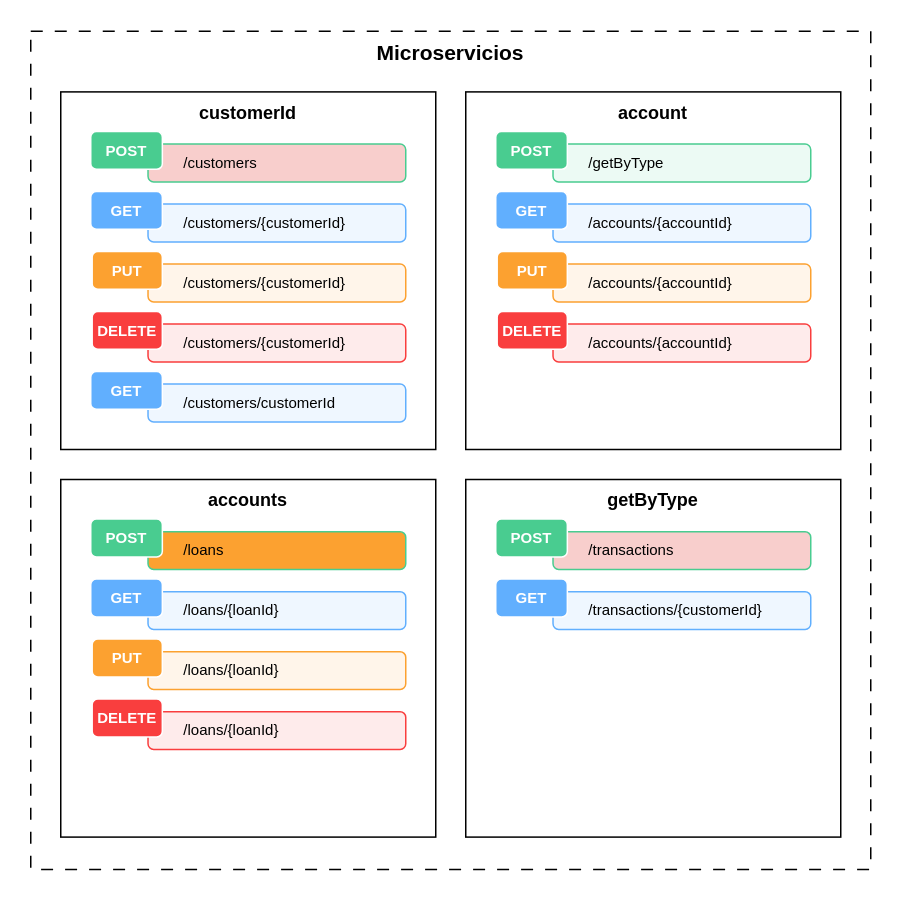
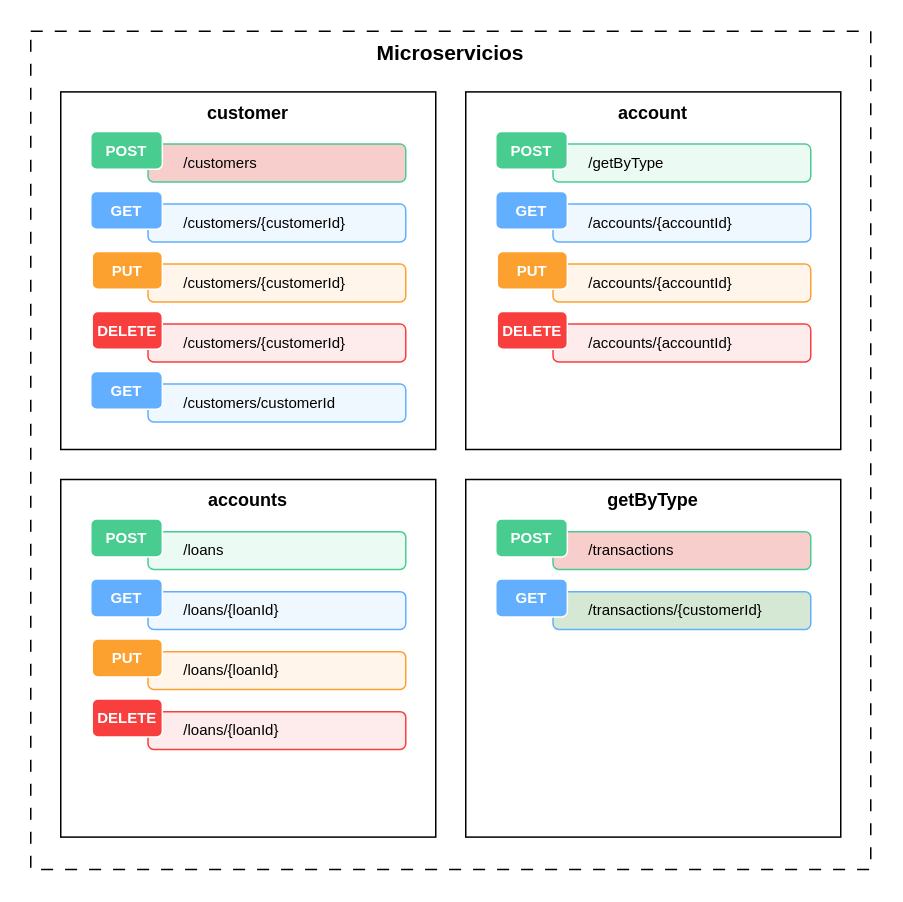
  <mxCell id="0" />
  <mxCell id="1" parent="0" />
- <mxCell id="2" value="customerId" style="rounded=0;whiteSpace=wrap;html=1;verticalAlign=top;fontStyle=1;fillColor=none;" vertex="1" parent="1"><mxGeometry x="40" y="60.6" width="250" height="238.4" as="geometry" /></mxCell>
+ <mxCell id="2" value="customer" style="rounded=0;whiteSpace=wrap;html=1;verticalAlign=top;fontStyle=1;fillColor=none;" vertex="1" parent="1"><mxGeometry x="40" y="60.6" width="250" height="238.4" as="geometry" /></mxCell>
  <mxCell id="3" value="Microservicios" style="rounded=0;whiteSpace=wrap;html=1;dashed=1;dashPattern=8 8;verticalAlign=top;fontStyle=1;fontSize=14;fillColor=none;" vertex="1" parent="1"><mxGeometry x="20" y="20.1" width="560" height="558.9" as="geometry" /></mxCell>
  <mxCell id="4" value="&lt;span style=&quot;white-space: pre;&quot;&gt;&#09;&lt;/span&gt;/customers" style="rounded=1;verticalAlign=middle;fontStyle=0;fillColor=#f8cecc;fontSize=10;strokeColor=#49CC90;fontColor=#000000;html=1;whiteSpace=wrap;align=left;" vertex="1" parent="1"><mxGeometry x="98.182" y="95.4" width="171.818" height="25.2" as="geometry" /></mxCell>
  <mxCell id="5" value="POST" style="rounded=1;verticalAlign=middle;fontStyle=1;fillColor=#49cc90;fontSize=10;strokeColor=#ffffff;fontColor=#FFFFFF;html=1;whiteSpace=wrap;" vertex="1" parent="1"><mxGeometry x="60" y="87" width="47.727" height="25.2" as="geometry" /></mxCell>
  <mxCell id="6" value="&lt;span style=&quot;white-space: pre;&quot;&gt;&#09;&lt;/span&gt;/customers/{customerId}" style="rounded=1;verticalAlign=middle;fontStyle=0;fillColor=#eff7ff;fontSize=10;strokeColor=#61AFFE;fontColor=#000000;html=1;whiteSpace=wrap;align=left;" vertex="1" parent="1"><mxGeometry x="98.182" y="135.4" width="171.818" height="25.2" as="geometry" /></mxCell>
  <mxCell id="7" value="GET" style="rounded=1;verticalAlign=middle;fontStyle=1;fillColor=#61affe;fontSize=10;strokeColor=#ffffff;fontColor=#FFFFFF;html=1;whiteSpace=wrap;" vertex="1" parent="1"><mxGeometry x="60" y="127" width="47.727" height="25.2" as="geometry" /></mxCell>
  <mxCell id="8" value="&lt;span style=&quot;white-space: pre;&quot;&gt;&#09;&lt;/span&gt;/customers/{customerId}" style="rounded=1;verticalAlign=middle;fontStyle=0;fillColor=#FFF5EA;fontSize=10;strokeColor=#FCA130;fontColor=#000000;html=1;whiteSpace=wrap;align=left;" vertex="1" parent="1"><mxGeometry x="98.182" y="175.4" width="171.818" height="25.2" as="geometry" /></mxCell>
  <mxCell id="9" value="PUT" style="rounded=1;verticalAlign=middle;fontStyle=1;fillColor=#fca130;fontSize=10;strokeColor=#ffffff;fontColor=#FFFFFF;html=1;whiteSpace=wrap;" vertex="1" parent="1"><mxGeometry x="60.955" y="167" width="46.773" height="25.2" as="geometry" /></mxCell>
  <mxCell id="10" value="&lt;span style=&quot;font-weight: normal;&quot;&gt;&lt;span style=&quot;white-space: pre;&quot;&gt;&#09;&lt;/span&gt;/customers/{customerId}&lt;/span&gt;" style="rounded=1;verticalAlign=middle;fontStyle=1;fillColor=#feebeb;fontSize=10;strokeColor=#f93e3e;fontColor=#000000;html=1;whiteSpace=wrap;align=left;" vertex="1" parent="1"><mxGeometry x="98.182" y="215.4" width="171.818" height="25.2" as="geometry" /></mxCell>
  <mxCell id="11" value="DELETE" style="rounded=1;verticalAlign=middle;fontStyle=1;fillColor=#F93E3E;fontSize=10;strokeColor=#ffffff;fontColor=#FFFFFF;html=1;whiteSpace=wrap;" vertex="1" parent="1"><mxGeometry x="60.955" y="207" width="46.773" height="25.2" as="geometry" /></mxCell>
  <mxCell id="12" value="&lt;span style=&quot;font-weight: normal;&quot;&gt;&lt;span style=&quot;white-space: pre;&quot;&gt;&#09;&lt;/span&gt;/customers/customerId&lt;/span&gt;" style="rounded=1;verticalAlign=middle;fontStyle=1;fillColor=#eff7ff;fontSize=10;strokeColor=#61AFFE;fontColor=#000000;html=1;whiteSpace=wrap;align=left;" vertex="1" parent="1"><mxGeometry x="98.182" y="255.4" width="171.818" height="25.2" as="geometry" /></mxCell>
  <mxCell id="13" value="GET" style="rounded=1;verticalAlign=middle;fontStyle=1;fillColor=#61affe;fontSize=10;strokeColor=#ffffff;fontColor=#FFFFFF;html=1;whiteSpace=wrap;" vertex="1" parent="1"><mxGeometry x="60" y="247" width="47.727" height="25.2" as="geometry" /></mxCell>
  <mxCell id="14" value="account" style="rounded=0;whiteSpace=wrap;html=1;verticalAlign=top;fontStyle=1;fillColor=none;" vertex="1" parent="1"><mxGeometry x="310" y="60.6" width="250" height="238.4" as="geometry" /></mxCell>
  <mxCell id="15" value="&lt;span style=&quot;white-space: pre;&quot;&gt;&#09;&lt;/span&gt;/getByType" style="rounded=1;verticalAlign=middle;fontStyle=0;fillColor=#ecfaf4;fontSize=10;strokeColor=#49CC90;fontColor=#000000;html=1;whiteSpace=wrap;align=left;" vertex="1" parent="1"><mxGeometry x="368.182" y="95.4" width="171.818" height="25.2" as="geometry" /></mxCell>
  <mxCell id="16" value="POST" style="rounded=1;verticalAlign=middle;fontStyle=1;fillColor=#49cc90;fontSize=10;strokeColor=#ffffff;fontColor=#FFFFFF;html=1;whiteSpace=wrap;" vertex="1" parent="1"><mxGeometry x="330" y="87" width="47.727" height="25.2" as="geometry" /></mxCell>
  <mxCell id="17" value="&lt;span style=&quot;white-space: pre;&quot;&gt;&#09;&lt;/span&gt;/accounts/{accountId}" style="rounded=1;verticalAlign=middle;fontStyle=0;fillColor=#eff7ff;fontSize=10;strokeColor=#61AFFE;fontColor=#000000;html=1;whiteSpace=wrap;align=left;" vertex="1" parent="1"><mxGeometry x="368.182" y="135.4" width="171.818" height="25.2" as="geometry" /></mxCell>
  <mxCell id="18" value="GET" style="rounded=1;verticalAlign=middle;fontStyle=1;fillColor=#61affe;fontSize=10;strokeColor=#ffffff;fontColor=#FFFFFF;html=1;whiteSpace=wrap;" vertex="1" parent="1"><mxGeometry x="330" y="127" width="47.727" height="25.2" as="geometry" /></mxCell>
  <mxCell id="19" value="&lt;span style=&quot;white-space: pre;&quot;&gt;&#09;&lt;/span&gt;/accounts/{accountId}" style="rounded=1;verticalAlign=middle;fontStyle=0;fillColor=#FFF5EA;fontSize=10;strokeColor=#FCA130;fontColor=#000000;html=1;whiteSpace=wrap;align=left;" vertex="1" parent="1"><mxGeometry x="368.182" y="175.4" width="171.818" height="25.2" as="geometry" /></mxCell>
  <mxCell id="20" value="PUT" style="rounded=1;verticalAlign=middle;fontStyle=1;fillColor=#fca130;fontSize=10;strokeColor=#ffffff;fontColor=#FFFFFF;html=1;whiteSpace=wrap;" vertex="1" parent="1"><mxGeometry x="330.955" y="167" width="46.773" height="25.2" as="geometry" /></mxCell>
  <mxCell id="21" value="&lt;span style=&quot;font-weight: normal;&quot;&gt;&lt;span style=&quot;white-space: pre;&quot;&gt;&#09;&lt;/span&gt;/accounts/{accountId}&lt;/span&gt;" style="rounded=1;verticalAlign=middle;fontStyle=1;fillColor=#feebeb;fontSize=10;strokeColor=#f93e3e;fontColor=#000000;html=1;whiteSpace=wrap;align=left;" vertex="1" parent="1"><mxGeometry x="368.182" y="215.4" width="171.818" height="25.2" as="geometry" /></mxCell>
  <mxCell id="22" value="DELETE" style="rounded=1;verticalAlign=middle;fontStyle=1;fillColor=#F93E3E;fontSize=10;strokeColor=#ffffff;fontColor=#FFFFFF;html=1;whiteSpace=wrap;" vertex="1" parent="1"><mxGeometry x="330.955" y="207" width="46.773" height="25.2" as="geometry" /></mxCell>
  <mxCell id="23" value="accounts" style="rounded=0;whiteSpace=wrap;html=1;verticalAlign=top;fontStyle=1;fillColor=none;" vertex="1" parent="1"><mxGeometry x="40" y="319" width="250" height="238.4" as="geometry" /></mxCell>
- <mxCell id="24" value="&lt;span style=&quot;white-space: pre;&quot;&gt;&#09;&lt;/span&gt;/loans" style="rounded=1;verticalAlign=middle;fontStyle=0;fillColor=#fca130;fontSize=10;strokeColor=#49CC90;fontColor=#000000;html=1;whiteSpace=wrap;align=left;" vertex="1" parent="1"><mxGeometry x="98.182" y="353.8" width="171.818" height="25.2" as="geometry" /></mxCell>
+ <mxCell id="24" value="&lt;span style=&quot;white-space: pre;&quot;&gt;&#09;&lt;/span&gt;/loans" style="rounded=1;verticalAlign=middle;fontStyle=0;fillColor=#ecfaf4;fontSize=10;strokeColor=#49CC90;fontColor=#000000;html=1;whiteSpace=wrap;align=left;" vertex="1" parent="1"><mxGeometry x="98.182" y="353.8" width="171.818" height="25.2" as="geometry" /></mxCell>
  <mxCell id="25" value="POST" style="rounded=1;verticalAlign=middle;fontStyle=1;fillColor=#49cc90;fontSize=10;strokeColor=#ffffff;fontColor=#FFFFFF;html=1;whiteSpace=wrap;" vertex="1" parent="1"><mxGeometry x="60" y="345.4" width="47.727" height="25.2" as="geometry" /></mxCell>
  <mxCell id="26" value="&lt;span style=&quot;white-space: pre;&quot;&gt;&#09;&lt;/span&gt;/loans/{loanId}" style="rounded=1;verticalAlign=middle;fontStyle=0;fillColor=#eff7ff;fontSize=10;strokeColor=#61AFFE;fontColor=#000000;html=1;whiteSpace=wrap;align=left;" vertex="1" parent="1"><mxGeometry x="98.182" y="393.8" width="171.818" height="25.2" as="geometry" /></mxCell>
  <mxCell id="27" value="GET" style="rounded=1;verticalAlign=middle;fontStyle=1;fillColor=#61affe;fontSize=10;strokeColor=#ffffff;fontColor=#FFFFFF;html=1;whiteSpace=wrap;" vertex="1" parent="1"><mxGeometry x="60" y="385.4" width="47.727" height="25.2" as="geometry" /></mxCell>
  <mxCell id="28" value="&lt;span style=&quot;white-space: pre;&quot;&gt;&#09;&lt;/span&gt;/loans/{loanId}" style="rounded=1;verticalAlign=middle;fontStyle=0;fillColor=#FFF5EA;fontSize=10;strokeColor=#FCA130;fontColor=#000000;html=1;whiteSpace=wrap;align=left;" vertex="1" parent="1"><mxGeometry x="98.182" y="433.8" width="171.818" height="25.2" as="geometry" /></mxCell>
  <mxCell id="29" value="PUT" style="rounded=1;verticalAlign=middle;fontStyle=1;fillColor=#fca130;fontSize=10;strokeColor=#ffffff;fontColor=#FFFFFF;html=1;whiteSpace=wrap;" vertex="1" parent="1"><mxGeometry x="60.955" y="425.4" width="46.773" height="25.2" as="geometry" /></mxCell>
  <mxCell id="30" value="&lt;span style=&quot;font-weight: normal;&quot;&gt;&lt;span style=&quot;white-space: pre;&quot;&gt;&#09;&lt;/span&gt;/loans/{loanId}&lt;/span&gt;" style="rounded=1;verticalAlign=middle;fontStyle=1;fillColor=#feebeb;fontSize=10;strokeColor=#f93e3e;fontColor=#000000;html=1;whiteSpace=wrap;align=left;" vertex="1" parent="1"><mxGeometry x="98.182" y="473.8" width="171.818" height="25.2" as="geometry" /></mxCell>
  <mxCell id="31" value="DELETE" style="rounded=1;verticalAlign=middle;fontStyle=1;fillColor=#F93E3E;fontSize=10;strokeColor=#ffffff;fontColor=#FFFFFF;html=1;whiteSpace=wrap;" vertex="1" parent="1"><mxGeometry x="60.955" y="465.4" width="46.773" height="25.2" as="geometry" /></mxCell>
  <mxCell id="32" value="getByType" style="rounded=0;whiteSpace=wrap;html=1;verticalAlign=top;fontStyle=1;fillColor=none;" vertex="1" parent="1"><mxGeometry x="310" y="319" width="250" height="238.4" as="geometry" /></mxCell>
  <mxCell id="33" value="&lt;span style=&quot;white-space: pre;&quot;&gt;&#09;&lt;/span&gt;/transactions" style="rounded=1;verticalAlign=middle;fontStyle=0;fillColor=#f8cecc;fontSize=10;strokeColor=#49CC90;fontColor=#000000;html=1;whiteSpace=wrap;align=left;" vertex="1" parent="1"><mxGeometry x="368.182" y="353.8" width="171.818" height="25.2" as="geometry" /></mxCell>
  <mxCell id="34" value="POST" style="rounded=1;verticalAlign=middle;fontStyle=1;fillColor=#49cc90;fontSize=10;strokeColor=#ffffff;fontColor=#FFFFFF;html=1;whiteSpace=wrap;" vertex="1" parent="1"><mxGeometry x="330" y="345.4" width="47.727" height="25.2" as="geometry" /></mxCell>
- <mxCell id="35" value="&lt;span style=&quot;white-space: pre;&quot;&gt;&#09;&lt;/span&gt;/transactions/{customerId}" style="rounded=1;verticalAlign=middle;fontStyle=0;fillColor=#eff7ff;fontSize=10;strokeColor=#61AFFE;fontColor=#000000;html=1;whiteSpace=wrap;align=left;" vertex="1" parent="1"><mxGeometry x="368.182" y="393.8" width="171.818" height="25.2" as="geometry" /></mxCell>
+ <mxCell id="35" value="&lt;span style=&quot;white-space: pre;&quot;&gt;&#09;&lt;/span&gt;/transactions/{customerId}" style="rounded=1;verticalAlign=middle;fontStyle=0;fillColor=#d5e8d4;fontSize=10;strokeColor=#61AFFE;fontColor=#000000;html=1;whiteSpace=wrap;align=left;" vertex="1" parent="1"><mxGeometry x="368.182" y="393.8" width="171.818" height="25.2" as="geometry" /></mxCell>
  <mxCell id="36" value="GET" style="rounded=1;verticalAlign=middle;fontStyle=1;fillColor=#61affe;fontSize=10;strokeColor=#ffffff;fontColor=#FFFFFF;html=1;whiteSpace=wrap;" vertex="1" parent="1"><mxGeometry x="330" y="385.4" width="47.727" height="25.2" as="geometry" /></mxCell>
